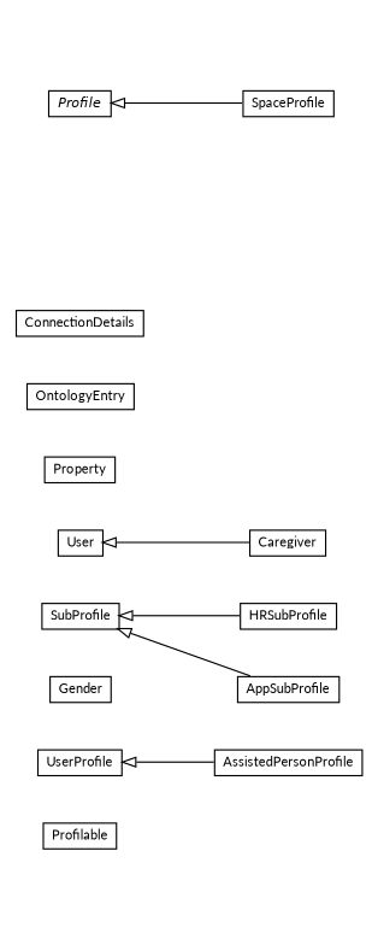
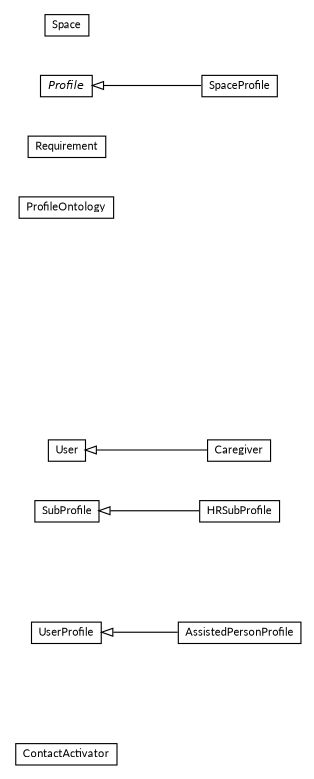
  digraph {
    fontname=Lato
    nodesep=0.25
    rankdir=LR
    ranksep=0.5
    node [fontcolor=black fontname=Lato fontsize=10.0 shape=plaintext]
    edge [arrowtail=empty dir=back fontname=Lato fontsize=10 headport=p labelfontname=Helvetica labelfontsize=10 tailport=p]
-   n2 [label=<<table title="org.universAAL.ontology.profile.Profilable" border="0" cellborder="1" cellspacing="0" cellpadding="2" port="p" href="./Profilable.html"> 		<tr><td><table border="0" cellspacing="0" cellpadding="1"> <tr><td align="center" balign="center"> Profilable </td></tr> 		</table></td></tr> 		</table>>]
+   n1 [label=<<table title="org.universAAL.ontology.profile.ContactActivator" border="0" cellborder="1" cellspacing="0" cellpadding="2" port="p" href="./ContactActivator.html"> 		<tr><td><table border="0" cellspacing="0" cellpadding="1"> <tr><td align="center" balign="center"> ContactActivator </td></tr> 		</table></td></tr> 		</table>>]
    n3 [label=<<table title="org.universAAL.ontology.profile.AssistedPersonProfile" border="0" cellborder="1" cellspacing="0" cellpadding="2" port="p" href="./AssistedPersonProfile.html"> 		<tr><td><table border="0" cellspacing="0" cellpadding="1"> <tr><td align="center" balign="center"> AssistedPersonProfile </td></tr> 		</table></td></tr> 		</table>>]
-   n4 [label=<<table title="org.universAAL.ontology.profile.Gender" border="0" cellborder="1" cellspacing="0" cellpadding="2" port="p" href="./Gender.html"> 		<tr><td><table border="0" cellspacing="0" cellpadding="1"> <tr><td align="center" balign="center"> Gender </td></tr> 		</table></td></tr> 		</table>>]
    n5 [label=<<table title="org.universAAL.ontology.profile.HRSubProfile" border="0" cellborder="1" cellspacing="0" cellpadding="2" port="p" href="./HRSubProfile.html"> 		<tr><td><table border="0" cellspacing="0" cellpadding="1"> <tr><td align="center" balign="center"> HRSubProfile </td></tr> 		</table></td></tr> 		</table>>]
    n6 [label=<<table title="org.universAAL.ontology.profile.User" border="0" cellborder="1" cellspacing="0" cellpadding="2" port="p" href="./User.html"> 		<tr><td><table border="0" cellspacing="0" cellpadding="1"> <tr><td align="center" balign="center"> User </td></tr> 		</table></td></tr> 		</table>>]
    n7 [label=<<table title="org.universAAL.ontology.profile.Caregiver" border="0" cellborder="1" cellspacing="0" cellpadding="2" port="p" href="./Caregiver.html"> 		<tr><td><table border="0" cellspacing="0" cellpadding="1"> <tr><td align="center" balign="center"> Caregiver </td></tr> 		</table></td></tr> 		</table>>]
-   n8 [label=<<table title="org.universAAL.ontology.profile.Property" border="0" cellborder="1" cellspacing="0" cellpadding="2" port="p" href="./Property.html"> 		<tr><td><table border="0" cellspacing="0" cellpadding="1"> <tr><td align="center" balign="center"> Property </td></tr> 		</table></td></tr> 		</table>>]
-   n9 [label=<<table title="org.universAAL.ontology.profile.OntologyEntry" border="0" cellborder="1" cellspacing="0" cellpadding="2" port="p" href="./OntologyEntry.html"> 		<tr><td><table border="0" cellspacing="0" cellpadding="1"> <tr><td align="center" balign="center"> OntologyEntry </td></tr> 		</table></td></tr> 		</table>>]
-   n10 [label=<<table title="org.universAAL.ontology.profile.ConnectionDetails" border="0" cellborder="1" cellspacing="0" cellpadding="2" port="p" href="./ConnectionDetails.html"> 		<tr><td><table border="0" cellspacing="0" cellpadding="1"> <tr><td align="center" balign="center"> ConnectionDetails </td></tr> 		</table></td></tr> 		</table>>]
-   n11 [label=<<table title="org.universAAL.ontology.profile.AppSubProfile" border="0" cellborder="1" cellspacing="0" cellpadding="2" port="p" href="./AppSubProfile.html"> 		<tr><td><table border="0" cellspacing="0" cellpadding="1"> <tr><td align="center" balign="center"> AppSubProfile </td></tr> 		</table></td></tr> 		</table>>]
+   n12 [label=<<table title="org.universAAL.ontology.profile.ProfileOntology" border="0" cellborder="1" cellspacing="0" cellpadding="2" port="p" href="./ProfileOntology.html"> 		<tr><td><table border="0" cellspacing="0" cellpadding="1"> <tr><td align="center" balign="center"> ProfileOntology </td></tr> 		</table></td></tr> 		</table>>]
+   n13 [label=<<table title="org.universAAL.ontology.profile.Requirement" border="0" cellborder="1" cellspacing="0" cellpadding="2" port="p" href="./Requirement.html"> 		<tr><td><table border="0" cellspacing="0" cellpadding="1"> <tr><td align="center" balign="center"> Requirement </td></tr> 		</table></td></tr> 		</table>>]
    n14 [label=<<table title="org.universAAL.ontology.profile.SpaceProfile" border="0" cellborder="1" cellspacing="0" cellpadding="2" port="p" href="./SpaceProfile.html"> 		<tr><td><table border="0" cellspacing="0" cellpadding="1"> <tr><td align="center" balign="center"> SpaceProfile </td></tr> 		</table></td></tr> 		</table>>]
+   n15 [label=<<table title="org.universAAL.ontology.profile.Space" border="0" cellborder="1" cellspacing="0" cellpadding="2" port="p" href="./Space.html"> 		<tr><td><table border="0" cellspacing="0" cellpadding="1"> <tr><td align="center" balign="center"> Space </td></tr> 		</table></td></tr> 		</table>>]
    n16 [label=<<table title="org.universAAL.ontology.profile.SubProfile" border="0" cellborder="1" cellspacing="0" cellpadding="2" port="p" href="./SubProfile.html"> 		<tr><td><table border="0" cellspacing="0" cellpadding="1"> <tr><td align="center" balign="center"> SubProfile </td></tr> 		</table></td></tr> 		</table>>]
    n17 [label=<<table title="org.universAAL.ontology.profile.Profile" border="0" cellborder="1" cellspacing="0" cellpadding="2" port="p" href="./Profile.html"> 		<tr><td><table border="0" cellspacing="0" cellpadding="1"> <tr><td align="center" balign="center"><font face="Helvetica-Oblique"> Profile </font></td></tr> 		</table></td></tr> 		</table>>]
    n18 [label=<<table title="org.universAAL.ontology.profile.UserProfile" border="0" cellborder="1" cellspacing="0" cellpadding="2" port="p" href="./UserProfile.html"> 		<tr><td><table border="0" cellspacing="0" cellpadding="1"> <tr><td align="center" balign="center"> UserProfile </td></tr> 		</table></td></tr> 		</table>>]
    n6 -> n7
    n16 -> n5
-   n16 -> n11
    n17 -> n14
    n18 -> n3
  }
